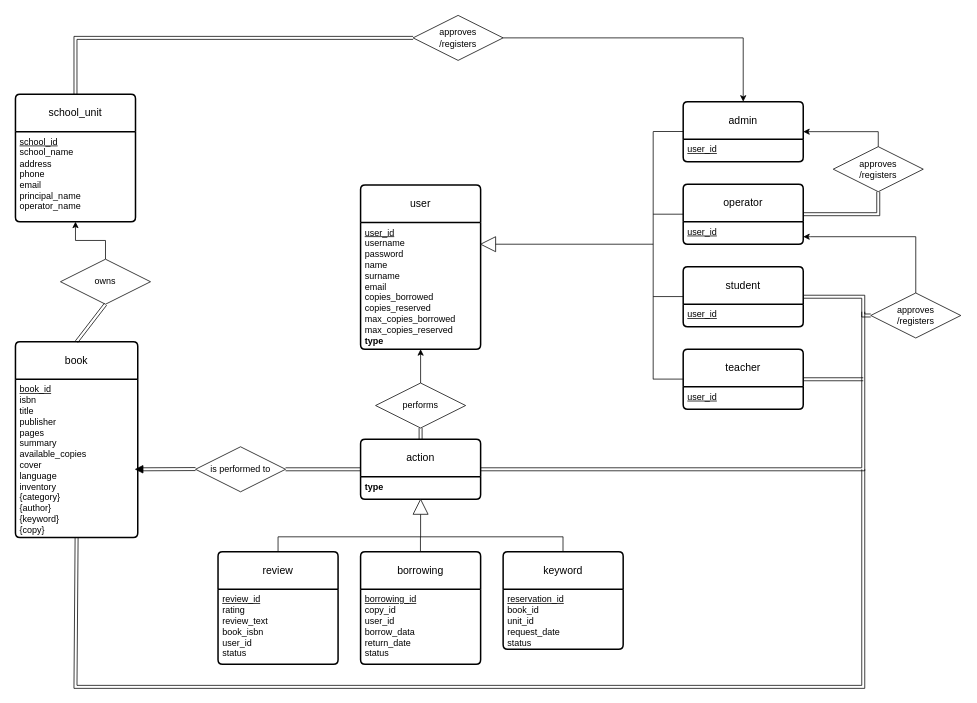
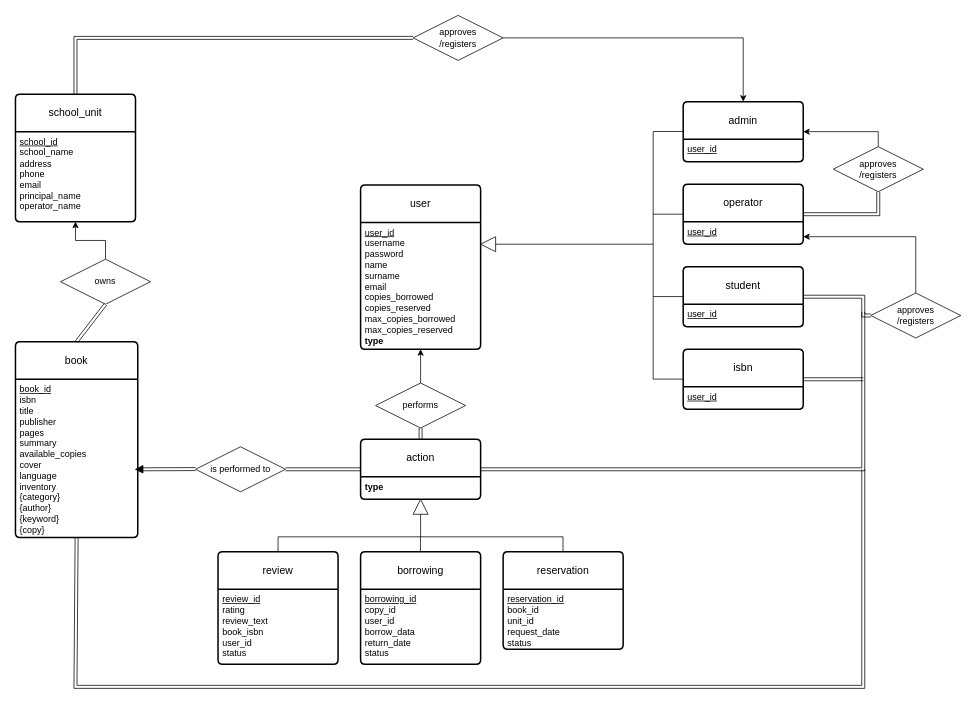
  <mxCell id="0" />
  <mxCell id="1" parent="0" />
  <mxCell id="2" value="admin" style="swimlane;childLayout=stackLayout;horizontal=1;startSize=50;horizontalStack=0;rounded=1;fontSize=14;fontStyle=0;strokeWidth=2;resizeParent=0;resizeLast=1;shadow=0;dashed=0;align=center;arcSize=4;whiteSpace=wrap;html=1;" vertex="1" parent="1"><mxGeometry x="910" y="135" width="160" height="80" as="geometry" /></mxCell>
  <mxCell id="3" value="&lt;div&gt;&lt;u&gt;user_id&lt;/u&gt;&lt;/div&gt;" style="align=left;strokeColor=none;fillColor=none;spacingLeft=4;fontSize=12;verticalAlign=top;resizable=0;rotatable=0;part=1;html=1;" vertex="1" parent="2"><mxGeometry y="50" width="160" height="30" as="geometry" /></mxCell>
  <mxCell id="4" style="edgeStyle=orthogonalEdgeStyle;rounded=0;orthogonalLoop=1;jettySize=auto;html=1;exitX=0.5;exitY=1;exitDx=0;exitDy=0;" edge="1" parent="2" source="3" target="3"><mxGeometry relative="1" as="geometry" /></mxCell>
  <mxCell id="5" value="book" style="swimlane;childLayout=stackLayout;horizontal=1;startSize=50;horizontalStack=0;rounded=1;fontSize=14;fontStyle=0;strokeWidth=2;resizeParent=0;resizeLast=1;shadow=0;dashed=0;align=center;arcSize=4;whiteSpace=wrap;html=1;" vertex="1" parent="1"><mxGeometry x="20" y="455" width="163" height="261" as="geometry" /></mxCell>
  <mxCell id="6" value="&lt;div&gt;&lt;u&gt;book_id&lt;/u&gt;&lt;/div&gt;&lt;div&gt;isbn&lt;/div&gt;&lt;div&gt;title&lt;/div&gt;&lt;div&gt;publisher&lt;/div&gt;&lt;div&gt;pages&lt;/div&gt;&lt;div&gt;summary&lt;/div&gt;&lt;div&gt;available_copies&lt;/div&gt;&lt;div&gt;cover&lt;/div&gt;&lt;div&gt;language&lt;br&gt;&lt;/div&gt;&lt;div&gt;inventory&lt;/div&gt;&lt;div&gt;{category}&lt;/div&gt;&lt;div&gt;{author}&lt;/div&gt;&lt;div&gt;{keyword}&lt;/div&gt;&lt;div&gt;{copy}&lt;br&gt;&lt;/div&gt;&lt;div&gt;&lt;br&gt;&lt;/div&gt;" style="align=left;strokeColor=none;fillColor=none;spacingLeft=4;fontSize=12;verticalAlign=top;resizable=0;rotatable=0;part=1;html=1;" vertex="1" parent="5"><mxGeometry y="50" width="163" height="211" as="geometry" /></mxCell>
  <mxCell id="7" value="operator" style="swimlane;childLayout=stackLayout;horizontal=1;startSize=50;horizontalStack=0;rounded=1;fontSize=14;fontStyle=0;strokeWidth=2;resizeParent=0;resizeLast=1;shadow=0;dashed=0;align=center;arcSize=4;whiteSpace=wrap;html=1;" vertex="1" parent="1"><mxGeometry x="910" y="245" width="160" height="80" as="geometry" /></mxCell>
  <mxCell id="8" value="&lt;div&gt;&lt;u&gt;user_id&lt;/u&gt;&lt;/div&gt;" style="align=left;strokeColor=none;fillColor=none;spacingLeft=4;fontSize=12;verticalAlign=top;resizable=0;rotatable=0;part=1;html=1;" vertex="1" parent="7"><mxGeometry y="50" width="160" height="30" as="geometry" /></mxCell>
  <mxCell id="9" style="edgeStyle=orthogonalEdgeStyle;rounded=0;orthogonalLoop=1;jettySize=auto;html=1;exitX=0.5;exitY=1;exitDx=0;exitDy=0;" edge="1" parent="7" source="8" target="8"><mxGeometry relative="1" as="geometry" /></mxCell>
  <mxCell id="10" value="student" style="swimlane;childLayout=stackLayout;horizontal=1;startSize=50;horizontalStack=0;rounded=1;fontSize=14;fontStyle=0;strokeWidth=2;resizeParent=0;resizeLast=1;shadow=0;dashed=0;align=center;arcSize=4;whiteSpace=wrap;html=1;" vertex="1" parent="1"><mxGeometry x="910" y="355" width="160" height="80" as="geometry" /></mxCell>
  <mxCell id="11" value="&lt;div&gt;&lt;u&gt;user_id&lt;/u&gt;&lt;/div&gt;" style="align=left;strokeColor=none;fillColor=none;spacingLeft=4;fontSize=12;verticalAlign=top;resizable=0;rotatable=0;part=1;html=1;" vertex="1" parent="10"><mxGeometry y="50" width="160" height="30" as="geometry" /></mxCell>
  <mxCell id="12" style="edgeStyle=orthogonalEdgeStyle;rounded=0;orthogonalLoop=1;jettySize=auto;html=1;exitX=0.5;exitY=1;exitDx=0;exitDy=0;" edge="1" parent="10" source="11" target="11"><mxGeometry relative="1" as="geometry" /></mxCell>
- <mxCell id="13" value="teacher" style="swimlane;childLayout=stackLayout;horizontal=1;startSize=50;horizontalStack=0;rounded=1;fontSize=14;fontStyle=0;strokeWidth=2;resizeParent=0;resizeLast=1;shadow=0;dashed=0;align=center;arcSize=4;whiteSpace=wrap;html=1;" vertex="1" parent="1"><mxGeometry x="910" y="465" width="160" height="80" as="geometry" /></mxCell>
+ <mxCell id="13" value="isbn" style="swimlane;childLayout=stackLayout;horizontal=1;startSize=50;horizontalStack=0;rounded=1;fontSize=14;fontStyle=0;strokeWidth=2;resizeParent=0;resizeLast=1;shadow=0;dashed=0;align=center;arcSize=4;whiteSpace=wrap;html=1;" vertex="1" parent="1"><mxGeometry x="910" y="465" width="160" height="80" as="geometry" /></mxCell>
  <mxCell id="14" value="&lt;div&gt;&lt;u&gt;user_id&lt;/u&gt;&lt;/div&gt;" style="align=left;strokeColor=none;fillColor=none;spacingLeft=4;fontSize=12;verticalAlign=top;resizable=0;rotatable=0;part=1;html=1;" vertex="1" parent="13"><mxGeometry y="50" width="160" height="30" as="geometry" /></mxCell>
  <mxCell id="15" style="edgeStyle=orthogonalEdgeStyle;rounded=0;orthogonalLoop=1;jettySize=auto;html=1;exitX=0.5;exitY=1;exitDx=0;exitDy=0;" edge="1" parent="13" source="14" target="14"><mxGeometry relative="1" as="geometry" /></mxCell>
  <mxCell id="16" value="borrowing" style="swimlane;childLayout=stackLayout;horizontal=1;startSize=50;horizontalStack=0;rounded=1;fontSize=14;fontStyle=0;strokeWidth=2;resizeParent=0;resizeLast=1;shadow=0;dashed=0;align=center;arcSize=4;whiteSpace=wrap;html=1;" vertex="1" parent="1"><mxGeometry x="480" y="735" width="160" height="150" as="geometry" /></mxCell>
  <mxCell id="17" value="&lt;div&gt;&lt;u&gt;borrowing_id&lt;/u&gt;&lt;/div&gt;&lt;div&gt;copy_id&lt;/div&gt;&lt;div&gt;user_id&lt;/div&gt;&lt;div&gt;borrow_data&lt;/div&gt;&lt;div&gt;return_date&lt;/div&gt;&lt;div&gt;status&lt;br&gt;&lt;/div&gt;" style="align=left;strokeColor=none;fillColor=none;spacingLeft=4;fontSize=12;verticalAlign=top;resizable=0;rotatable=0;part=1;html=1;" vertex="1" parent="16"><mxGeometry y="50" width="160" height="100" as="geometry" /></mxCell>
- <mxCell id="18" value="keyword" style="swimlane;childLayout=stackLayout;horizontal=1;startSize=50;horizontalStack=0;rounded=1;fontSize=14;fontStyle=0;strokeWidth=2;resizeParent=0;resizeLast=1;shadow=0;dashed=0;align=center;arcSize=4;whiteSpace=wrap;html=1;" vertex="1" parent="1"><mxGeometry x="670" y="735" width="160" height="130" as="geometry" /></mxCell>
+ <mxCell id="18" value="reservation" style="swimlane;childLayout=stackLayout;horizontal=1;startSize=50;horizontalStack=0;rounded=1;fontSize=14;fontStyle=0;strokeWidth=2;resizeParent=0;resizeLast=1;shadow=0;dashed=0;align=center;arcSize=4;whiteSpace=wrap;html=1;" vertex="1" parent="1"><mxGeometry x="670" y="735" width="160" height="130" as="geometry" /></mxCell>
  <mxCell id="19" value="&lt;div&gt;&lt;u&gt;reservation_id&lt;/u&gt;&lt;/div&gt;&lt;div&gt;book_id&lt;/div&gt;&lt;div&gt;unit_id&lt;/div&gt;&lt;div&gt;request_date&lt;/div&gt;&lt;div&gt;status&lt;br&gt;&lt;/div&gt;" style="align=left;strokeColor=none;fillColor=none;spacingLeft=4;fontSize=12;verticalAlign=top;resizable=0;rotatable=0;part=1;html=1;" vertex="1" parent="18"><mxGeometry y="50" width="160" height="80" as="geometry" /></mxCell>
  <mxCell id="20" value="review" style="swimlane;childLayout=stackLayout;horizontal=1;startSize=50;horizontalStack=0;rounded=1;fontSize=14;fontStyle=0;strokeWidth=2;resizeParent=0;resizeLast=1;shadow=0;dashed=0;align=center;arcSize=4;whiteSpace=wrap;html=1;" vertex="1" parent="1"><mxGeometry x="290" y="735" width="160" height="150" as="geometry" /></mxCell>
  <mxCell id="21" value="&lt;div&gt;&lt;u&gt;review_id&lt;/u&gt;&lt;/div&gt;&lt;div&gt;rating&lt;/div&gt;&lt;div&gt;review_text&lt;/div&gt;&lt;div&gt;book_isbn&lt;/div&gt;&lt;div&gt;user_id&lt;/div&gt;&lt;div&gt;status&lt;/div&gt;" style="align=left;strokeColor=none;fillColor=none;spacingLeft=4;fontSize=12;verticalAlign=top;resizable=0;rotatable=0;part=1;html=1;" vertex="1" parent="20"><mxGeometry y="50" width="160" height="100" as="geometry" /></mxCell>
  <mxCell id="22" value="school_unit" style="swimlane;childLayout=stackLayout;horizontal=1;startSize=50;horizontalStack=0;rounded=1;fontSize=14;fontStyle=0;strokeWidth=2;resizeParent=0;resizeLast=1;shadow=0;dashed=0;align=center;arcSize=4;whiteSpace=wrap;html=1;" vertex="1" parent="1"><mxGeometry x="20" y="125" width="160" height="170" as="geometry" /></mxCell>
  <mxCell id="23" value="&lt;div&gt;&lt;u&gt;school_id&lt;/u&gt;&lt;/div&gt;&lt;div&gt;school_name&lt;/div&gt;&lt;div&gt;address&lt;/div&gt;&lt;div&gt;phone&lt;/div&gt;&lt;div&gt;email&lt;/div&gt;&lt;div&gt;principal_name&lt;/div&gt;&lt;div&gt;operator_name&lt;br&gt;&lt;/div&gt;" style="align=left;strokeColor=none;fillColor=none;spacingLeft=4;fontSize=12;verticalAlign=top;resizable=0;rotatable=0;part=1;html=1;" vertex="1" parent="22"><mxGeometry y="50" width="160" height="120" as="geometry" /></mxCell>
  <mxCell id="24" value="user" style="swimlane;childLayout=stackLayout;horizontal=1;startSize=50;horizontalStack=0;rounded=1;fontSize=14;fontStyle=0;strokeWidth=2;resizeParent=0;resizeLast=1;shadow=0;dashed=0;align=center;arcSize=4;whiteSpace=wrap;html=1;" vertex="1" parent="1"><mxGeometry x="480" y="246" width="160" height="219" as="geometry" /></mxCell>
  <mxCell id="25" value="&lt;div&gt;&lt;u&gt;user_id&lt;/u&gt;&lt;/div&gt;&lt;div&gt;username&lt;/div&gt;&lt;div&gt;password&lt;/div&gt;&lt;div&gt;name&lt;/div&gt;&lt;div&gt;surname&lt;/div&gt;&lt;div&gt;email&lt;/div&gt;&lt;div&gt;copies_borrowed&lt;/div&gt;&lt;div&gt;copies_reserved&lt;/div&gt;&lt;div&gt;max_copies_borrowed&lt;div&gt;max_copies_reserved&lt;/div&gt;&lt;div&gt;&lt;b&gt;type&lt;/b&gt;&lt;br&gt;&lt;/div&gt;&lt;/div&gt;" style="align=left;strokeColor=none;fillColor=none;spacingLeft=4;fontSize=12;verticalAlign=top;resizable=0;rotatable=0;part=1;html=1;" vertex="1" parent="24"><mxGeometry y="50" width="160" height="169" as="geometry" /></mxCell>
  <mxCell id="26" value="" style="triangle;whiteSpace=wrap;html=1;direction=west;" vertex="1" parent="1"><mxGeometry x="640" y="315" width="20" height="20" as="geometry" /></mxCell>
  <mxCell id="27" value="" style="endArrow=none;html=1;rounded=0;exitX=0;exitY=0.5;exitDx=0;exitDy=0;" edge="1" parent="1" source="26"><mxGeometry width="50" height="50" relative="1" as="geometry"><mxPoint x="900" y="365" as="sourcePoint" /><mxPoint x="870" y="325" as="targetPoint" /></mxGeometry></mxCell>
  <mxCell id="28" value="" style="endArrow=none;html=1;rounded=0;entryX=0;entryY=0.5;entryDx=0;entryDy=0;" edge="1" parent="1" target="7"><mxGeometry width="50" height="50" relative="1" as="geometry"><mxPoint x="870" y="285" as="sourcePoint" /><mxPoint x="950" y="315" as="targetPoint" /></mxGeometry></mxCell>
  <mxCell id="29" value="" style="endArrow=none;html=1;rounded=0;entryX=0;entryY=0.5;entryDx=0;entryDy=0;" edge="1" parent="1"><mxGeometry width="50" height="50" relative="1" as="geometry"><mxPoint x="870" y="174.78" as="sourcePoint" /><mxPoint x="910" y="174.78" as="targetPoint" /></mxGeometry></mxCell>
  <mxCell id="30" value="" style="endArrow=none;html=1;rounded=0;entryX=0;entryY=0.5;entryDx=0;entryDy=0;" edge="1" parent="1"><mxGeometry width="50" height="50" relative="1" as="geometry"><mxPoint x="870" y="394.78" as="sourcePoint" /><mxPoint x="910" y="394.78" as="targetPoint" /></mxGeometry></mxCell>
  <mxCell id="31" value="" style="endArrow=none;html=1;rounded=0;entryX=0;entryY=0.5;entryDx=0;entryDy=0;" edge="1" parent="1"><mxGeometry width="50" height="50" relative="1" as="geometry"><mxPoint x="870" y="504.78" as="sourcePoint" /><mxPoint x="910" y="504.78" as="targetPoint" /></mxGeometry></mxCell>
  <mxCell id="32" value="" style="endArrow=none;html=1;rounded=0;" edge="1" parent="1"><mxGeometry width="50" height="50" relative="1" as="geometry"><mxPoint x="870" y="505" as="sourcePoint" /><mxPoint x="870" y="175" as="targetPoint" /></mxGeometry></mxCell>
  <mxCell id="33" value="&lt;div&gt;approves&lt;/div&gt;&lt;div&gt;/registers&lt;/div&gt;" style="shape=rhombus;perimeter=rhombusPerimeter;whiteSpace=wrap;html=1;align=center;" vertex="1" parent="1"><mxGeometry x="1110" y="195" width="120" height="60" as="geometry" /></mxCell>
  <mxCell id="34" value="&lt;div&gt;approves&lt;/div&gt;&lt;div&gt;/registers&lt;/div&gt;" style="shape=rhombus;perimeter=rhombusPerimeter;whiteSpace=wrap;html=1;align=center;" vertex="1" parent="1"><mxGeometry x="1160" y="390" width="120" height="60" as="geometry" /></mxCell>
  <mxCell id="35" value="" style="endArrow=classic;html=1;rounded=0;entryX=1;entryY=0.5;entryDx=0;entryDy=0;exitX=0.5;exitY=0;exitDx=0;exitDy=0;" edge="1" parent="1" source="33" target="2"><mxGeometry width="50" height="50" relative="1" as="geometry"><mxPoint x="1070" y="335" as="sourcePoint" /><mxPoint x="1120" y="285" as="targetPoint" /><Array as="points"><mxPoint x="1170" y="175" /></Array></mxGeometry></mxCell>
  <mxCell id="36" value="" style="shape=link;html=1;rounded=0;entryX=0.5;entryY=1;entryDx=0;entryDy=0;exitX=1;exitY=0.5;exitDx=0;exitDy=0;" edge="1" parent="1" source="7" target="33"><mxGeometry width="100" relative="1" as="geometry"><mxPoint x="1050" y="305" as="sourcePoint" /><mxPoint x="1150" y="305" as="targetPoint" /><Array as="points"><mxPoint x="1170" y="285" /></Array></mxGeometry></mxCell>
  <mxCell id="37" value="" style="endArrow=classic;html=1;rounded=0;exitX=0.5;exitY=0;exitDx=0;exitDy=0;" edge="1" parent="1" source="34"><mxGeometry width="50" height="50" relative="1" as="geometry"><mxPoint x="1070" y="405" as="sourcePoint" /><mxPoint x="1070" y="315" as="targetPoint" /><Array as="points"><mxPoint x="1220" y="315" /><mxPoint x="1080" y="315" /></Array></mxGeometry></mxCell>
  <mxCell id="38" value="" style="shape=link;html=1;rounded=0;exitX=1;exitY=0.5;exitDx=0;exitDy=0;entryX=0;entryY=0.5;entryDx=0;entryDy=0;" edge="1" parent="1" source="10" target="34"><mxGeometry width="100" relative="1" as="geometry"><mxPoint x="1050" y="445" as="sourcePoint" /><mxPoint x="1150" y="445" as="targetPoint" /><Array as="points"><mxPoint x="1150" y="395" /><mxPoint x="1150" y="420" /></Array></mxGeometry></mxCell>
  <mxCell id="39" value="" style="shape=link;html=1;rounded=0;exitX=1;exitY=0.5;exitDx=0;exitDy=0;" edge="1" parent="1" source="42"><mxGeometry width="100" relative="1" as="geometry"><mxPoint x="1050" y="445" as="sourcePoint" /><mxPoint x="1150" y="415" as="targetPoint" /><Array as="points"><mxPoint x="1150" y="625" /></Array></mxGeometry></mxCell>
  <mxCell id="40" value="" style="edgeStyle=orthogonalEdgeStyle;rounded=0;orthogonalLoop=1;jettySize=auto;html=1;entryX=0.5;entryY=0;entryDx=0;entryDy=0;" edge="1" parent="1" source="41" target="2"><mxGeometry relative="1" as="geometry"><mxPoint x="770" y="50" as="targetPoint" /></mxGeometry></mxCell>
  <mxCell id="41" value="&lt;div&gt;approves&lt;/div&gt;&lt;div&gt;/registers&lt;/div&gt;" style="shape=rhombus;perimeter=rhombusPerimeter;whiteSpace=wrap;html=1;align=center;" vertex="1" parent="1"><mxGeometry x="550" y="20" width="120" height="60" as="geometry" /></mxCell>
  <mxCell id="42" value="&lt;div&gt;action&lt;/div&gt;" style="swimlane;childLayout=stackLayout;horizontal=1;startSize=50;horizontalStack=0;rounded=1;fontSize=14;fontStyle=0;strokeWidth=2;resizeParent=0;resizeLast=1;shadow=0;dashed=0;align=center;arcSize=4;whiteSpace=wrap;html=1;" vertex="1" parent="1"><mxGeometry x="480" y="585" width="160" height="80" as="geometry" /></mxCell>
  <mxCell id="43" value="&lt;b&gt;type&lt;/b&gt;" style="align=left;strokeColor=none;fillColor=none;spacingLeft=4;fontSize=12;verticalAlign=top;resizable=0;rotatable=0;part=1;html=1;" vertex="1" parent="42"><mxGeometry y="50" width="160" height="30" as="geometry" /></mxCell>
  <mxCell id="44" value="" style="triangle;whiteSpace=wrap;html=1;direction=west;fillColor=#000000;" vertex="1" parent="1"><mxGeometry x="180" y="620" width="10" height="10" as="geometry" /></mxCell>
  <mxCell id="45" value="" style="endArrow=none;html=1;rounded=0;entryX=0.5;entryY=0;entryDx=0;entryDy=0;" edge="1" parent="1" target="20"><mxGeometry width="50" height="50" relative="1" as="geometry"><mxPoint x="370" y="715" as="sourcePoint" /><mxPoint x="490" y="695" as="targetPoint" /></mxGeometry></mxCell>
  <mxCell id="46" value="" style="endArrow=none;html=1;rounded=0;entryX=0.5;entryY=0;entryDx=0;entryDy=0;" edge="1" parent="1"><mxGeometry width="50" height="50" relative="1" as="geometry"><mxPoint x="559.8" y="715" as="sourcePoint" /><mxPoint x="559.8" y="735" as="targetPoint" /></mxGeometry></mxCell>
  <mxCell id="47" value="" style="endArrow=none;html=1;rounded=0;entryX=0.5;entryY=0;entryDx=0;entryDy=0;" edge="1" parent="1"><mxGeometry width="50" height="50" relative="1" as="geometry"><mxPoint x="749.8" y="715" as="sourcePoint" /><mxPoint x="749.8" y="735" as="targetPoint" /></mxGeometry></mxCell>
  <mxCell id="48" value="" style="endArrow=none;html=1;rounded=0;" edge="1" parent="1"><mxGeometry width="50" height="50" relative="1" as="geometry"><mxPoint x="370" y="715" as="sourcePoint" /><mxPoint x="750" y="715" as="targetPoint" /></mxGeometry></mxCell>
  <mxCell id="49" value="" style="endArrow=none;html=1;rounded=0;exitX=0;exitY=0.5;exitDx=0;exitDy=0;" edge="1" parent="1" source="61"><mxGeometry width="50" height="50" relative="1" as="geometry"><mxPoint x="559.8" y="685" as="sourcePoint" /><mxPoint x="560" y="715" as="targetPoint" /></mxGeometry></mxCell>
  <mxCell id="50" value="" style="edgeStyle=orthogonalEdgeStyle;rounded=0;orthogonalLoop=1;jettySize=auto;html=1;" edge="1" parent="1" source="51" target="25"><mxGeometry relative="1" as="geometry" /></mxCell>
  <mxCell id="51" value="&lt;div&gt;performs&lt;/div&gt;" style="shape=rhombus;perimeter=rhombusPerimeter;whiteSpace=wrap;html=1;align=center;" vertex="1" parent="1"><mxGeometry x="500" y="510" width="120" height="60" as="geometry" /></mxCell>
  <mxCell id="52" value="" style="shape=link;html=1;rounded=0;exitX=0.5;exitY=0;exitDx=0;exitDy=0;entryX=0.5;entryY=1;entryDx=0;entryDy=0;" edge="1" parent="1" source="42" target="51"><mxGeometry width="100" relative="1" as="geometry"><mxPoint x="550" y="595" as="sourcePoint" /><mxPoint x="650" y="595" as="targetPoint" /></mxGeometry></mxCell>
  <mxCell id="53" value="" style="shape=link;html=1;rounded=0;exitX=1;exitY=0.5;exitDx=0;exitDy=0;" edge="1" parent="1" source="13"><mxGeometry width="100" relative="1" as="geometry"><mxPoint x="1020" y="495" as="sourcePoint" /><mxPoint x="1150" y="505" as="targetPoint" /></mxGeometry></mxCell>
  <mxCell id="54" value="" style="shape=link;html=1;rounded=0;exitX=0.5;exitY=0;exitDx=0;exitDy=0;entryX=0;entryY=0.5;entryDx=0;entryDy=0;" edge="1" parent="1" source="22" target="41"><mxGeometry width="100" relative="1" as="geometry"><mxPoint x="460" y="305" as="sourcePoint" /><mxPoint x="560" y="305" as="targetPoint" /><Array as="points"><mxPoint x="100" y="50" /><mxPoint x="250" y="50" /></Array></mxGeometry></mxCell>
  <mxCell id="55" value="" style="edgeStyle=orthogonalEdgeStyle;rounded=0;orthogonalLoop=1;jettySize=auto;html=1;" edge="1" parent="1" source="56" target="23"><mxGeometry relative="1" as="geometry" /></mxCell>
  <mxCell id="56" value="&lt;div&gt;owns&lt;/div&gt;" style="shape=rhombus;perimeter=rhombusPerimeter;whiteSpace=wrap;html=1;align=center;" vertex="1" parent="1"><mxGeometry x="80" y="345" width="120" height="60" as="geometry" /></mxCell>
  <mxCell id="57" value="" style="shape=link;html=1;rounded=0;exitX=0.5;exitY=1;exitDx=0;exitDy=0;entryX=0.5;entryY=0;entryDx=0;entryDy=0;" edge="1" parent="1" source="56" target="5"><mxGeometry width="100" relative="1" as="geometry"><mxPoint x="300" y="405" as="sourcePoint" /><mxPoint x="400" y="405" as="targetPoint" /></mxGeometry></mxCell>
  <mxCell id="58" value="is performed to" style="shape=rhombus;perimeter=rhombusPerimeter;whiteSpace=wrap;html=1;align=center;" vertex="1" parent="1"><mxGeometry x="260" y="595" width="120" height="60" as="geometry" /></mxCell>
  <mxCell id="59" value="" style="shape=link;html=1;rounded=0;exitX=1;exitY=0.5;exitDx=0;exitDy=0;entryX=0;entryY=0.5;entryDx=0;entryDy=0;" edge="1" parent="1" source="58" target="42"><mxGeometry width="100" relative="1" as="geometry"><mxPoint x="280" y="685" as="sourcePoint" /><mxPoint x="380" y="685" as="targetPoint" /></mxGeometry></mxCell>
  <mxCell id="60" value="" style="shape=link;html=1;rounded=0;entryX=0;entryY=0.5;entryDx=0;entryDy=0;exitX=0;exitY=0.5;exitDx=0;exitDy=0;" edge="1" parent="1" source="44"><mxGeometry width="100" relative="1" as="geometry"><mxPoint x="180" y="625" as="sourcePoint" /><mxPoint x="260" y="624.71" as="targetPoint" /></mxGeometry></mxCell>
  <mxCell id="61" value="" style="triangle;whiteSpace=wrap;html=1;direction=north;" vertex="1" parent="1"><mxGeometry x="550" y="665" width="20" height="20" as="geometry" /></mxCell>
  <mxCell id="62" value="" style="shape=link;html=1;rounded=0;exitX=0.5;exitY=1;exitDx=0;exitDy=0;" edge="1" parent="1" source="6"><mxGeometry width="100" relative="1" as="geometry"><mxPoint x="410" y="785" as="sourcePoint" /><mxPoint x="1150" y="625" as="targetPoint" /><Array as="points"><mxPoint x="100" y="915" /><mxPoint x="1150" y="915" /></Array></mxGeometry></mxCell>
